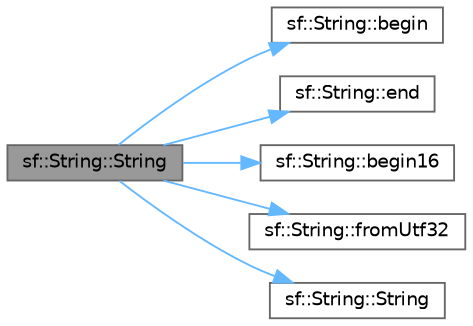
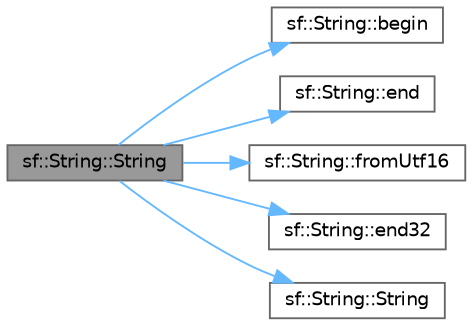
  digraph {
    rankdir=LR
    node [color=grey40 fillcolor=white fontname=Helvetica fontsize=10 shape=box style=filled]
    edge [color=steelblue1 fontname=Helvetica fontsize=10 labelfontname=Helvetica labelfontsize=10 style=solid]
    n1 [color=gray40 fillcolor=grey60 fontcolor=black height=0.2 label="sf::String::String" width=0.4]
    n2 [height=0.2 label="sf::String::begin" width=0.4]
    n3 [height=0.2 label="sf::String::end" width=0.4]
-   n4 [height=0.2 label="sf::String::begin16" width=0.4]
-   n5 [height=0.2 label="sf::String::fromUtf32" width=0.4]
+   n4 [height=0.2 label="sf::String::fromUtf16" width=0.4]
+   n5 [height=0.2 label="sf::String::end32" width=0.4]
    n6 [height=0.2 label="sf::String::String" width=0.4]
    n1 -> n2
    n1 -> n3
    n1 -> n4
    n1 -> n5
    n1 -> n6
  }
